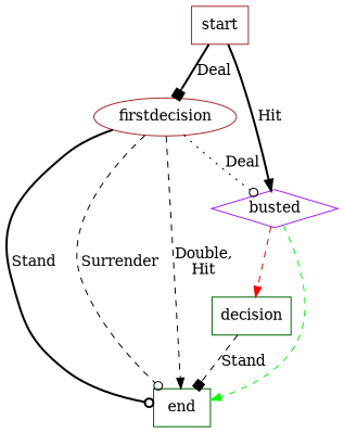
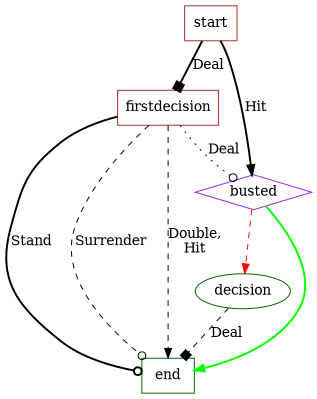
  digraph {
    node [color=brown]
    edge [arrowhead=normal style=bold]
    start [shape=box]
-   firstdecision
+   firstdecision [shape=box]
    busted [color=purple shape=diamond]
    end [color=darkgreen shape=box]
-   decision [color=darkgreen shape=box]
+   decision [color=darkgreen]
    start -> firstdecision [arrowhead=box label=Deal]
    start -> busted [label=Hit]
    firstdecision -> busted [arrowhead=odot label=Deal style=dotted]
    firstdecision -> end [arrowhead=odot label=Stand]
    firstdecision -> end [arrowhead=odot label=Surrender style=dashed]
    firstdecision -> end [label="Double,\nHit" style=dashed]
-   busted -> end [color=green style=dashed]
+   busted -> end [color=green]
    busted -> decision [color=red style=dashed]
-   decision -> end [arrowhead=box label=Stand style=dashed]
+   decision -> end [arrowhead=box label=Deal style=dashed]
  }
